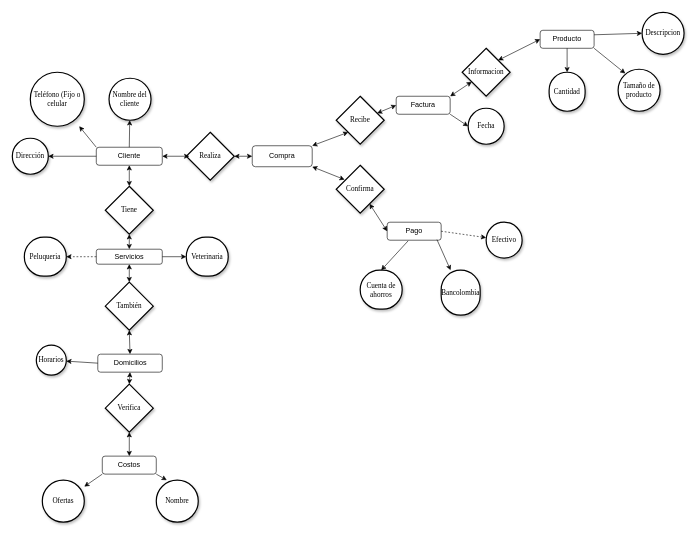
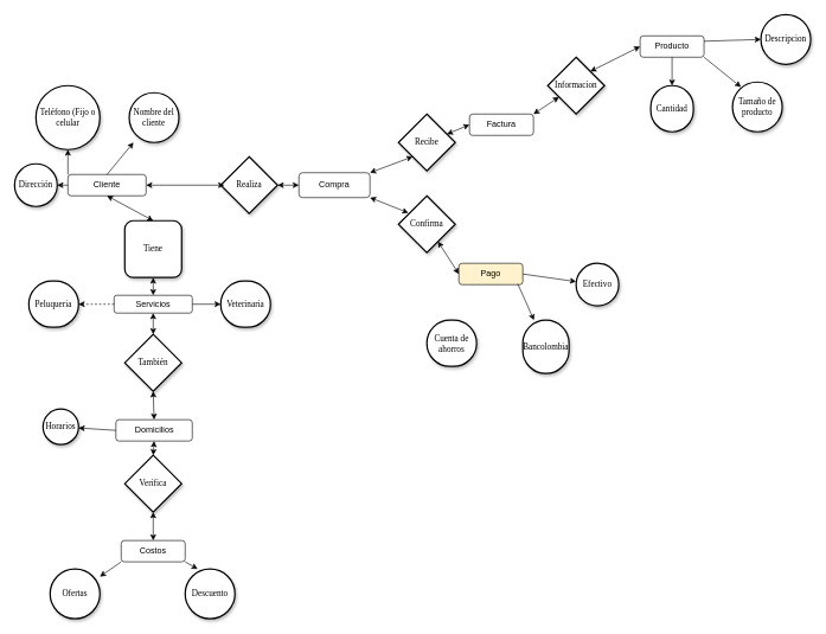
  <mxCell id="0" />
  <mxCell id="1" parent="0" />
  <mxCell id="2" value="&lt;span&gt;Nombre del cliente&lt;/span&gt;" style="whiteSpace=wrap;html=1;rounded=1;shadow=1;comic=0;labelBackgroundColor=none;strokeWidth=2;fontFamily=Verdana;fontSize=12;align=center;arcSize=50;" parent="1" vertex="1"><mxGeometry x="181.25" y="130" width="70" height="70" as="geometry" /></mxCell>
  <mxCell id="3" value="&lt;span&gt;Teléfono&amp;nbsp;(Fijo o celular&lt;/span&gt;" style="whiteSpace=wrap;html=1;rounded=1;shadow=1;comic=0;labelBackgroundColor=none;strokeWidth=2;fontFamily=Verdana;fontSize=12;align=center;arcSize=50;" parent="1" vertex="1"><mxGeometry x="50" y="120" width="90" height="90" as="geometry" /></mxCell>
  <mxCell id="4" value="&lt;span&gt;Tamaño de producto&lt;/span&gt;" style="whiteSpace=wrap;html=1;rounded=1;shadow=1;comic=0;labelBackgroundColor=none;strokeWidth=2;fontFamily=Verdana;fontSize=12;align=center;arcSize=50;" parent="1" vertex="1"><mxGeometry x="1030" y="115" width="70" height="70" as="geometry" /></mxCell>
  <mxCell id="5" value="&lt;span&gt;Descripcion&lt;/span&gt;" style="whiteSpace=wrap;html=1;rounded=1;shadow=1;comic=0;labelBackgroundColor=none;strokeWidth=2;fontFamily=Verdana;fontSize=12;align=center;arcSize=50;" parent="1" vertex="1"><mxGeometry x="1070" y="20" width="70" height="70" as="geometry" /></mxCell>
  <mxCell id="6" value="&lt;span&gt;Cuenta de ahorros&lt;/span&gt;" style="whiteSpace=wrap;html=1;rounded=1;shadow=1;comic=0;labelBackgroundColor=none;strokeWidth=2;fontFamily=Verdana;fontSize=12;align=center;arcSize=50;" parent="1" vertex="1"><mxGeometry x="600" y="450" width="70" height="65" as="geometry" /></mxCell>
  <mxCell id="7" value="&lt;span&gt;Bancolombia&lt;/span&gt;" style="whiteSpace=wrap;html=1;rounded=1;shadow=1;comic=0;labelBackgroundColor=none;strokeWidth=2;fontFamily=Verdana;fontSize=12;align=center;arcSize=50;" parent="1" vertex="1"><mxGeometry x="735" y="450" width="65" height="75" as="geometry" /></mxCell>
  <mxCell id="8" value="Efectivo" style="whiteSpace=wrap;html=1;rounded=1;shadow=1;comic=0;labelBackgroundColor=none;strokeWidth=2;fontFamily=Verdana;fontSize=12;align=center;arcSize=50;" parent="1" vertex="1"><mxGeometry x="810" y="370" width="60" height="60" as="geometry" /></mxCell>
- <mxCell id="9" value="Tiene" style="rhombus;whiteSpace=wrap;html=1;rounded=0;shadow=1;comic=0;labelBackgroundColor=none;strokeWidth=2;fontFamily=Verdana;fontSize=12;align=center;" parent="1" vertex="1"><mxGeometry x="175" y="310" width="80" height="80" as="geometry" /></mxCell>
- <mxCell id="10" value="&lt;span&gt;Fecha&lt;/span&gt;" style="whiteSpace=wrap;html=1;rounded=1;shadow=1;comic=0;labelBackgroundColor=none;strokeWidth=2;fontFamily=Verdana;fontSize=12;align=center;arcSize=50;" parent="1" vertex="1"><mxGeometry x="780" y="180" width="60" height="60" as="geometry" /></mxCell>
+ <mxCell id="9" value="Tiene" style="whiteSpace=wrap;html=1;shadow=1;comic=0;labelBackgroundColor=none;strokeWidth=2;fontFamily=Verdana;fontSize=12;align=center;rounded=1;" parent="1" vertex="1"><mxGeometry x="175" y="310" width="80" height="80" as="geometry" /></mxCell>
  <mxCell id="11" value="&lt;span&gt;Cantidad&lt;/span&gt;" style="whiteSpace=wrap;html=1;rounded=1;shadow=1;comic=0;labelBackgroundColor=none;strokeWidth=2;fontFamily=Verdana;fontSize=12;align=center;arcSize=50;" parent="1" vertex="1"><mxGeometry x="915" y="120" width="60" height="65" as="geometry" /></mxCell>
  <mxCell id="12" value="&lt;span&gt;Peluqueria&lt;/span&gt;" style="whiteSpace=wrap;html=1;rounded=1;shadow=1;comic=0;labelBackgroundColor=none;strokeWidth=2;fontFamily=Verdana;fontSize=12;align=center;arcSize=50;" parent="1" vertex="1"><mxGeometry x="40" y="395" width="70" height="65" as="geometry" /></mxCell>
- <mxCell id="13" value="&lt;span&gt;Nombre&lt;/span&gt;" style="whiteSpace=wrap;html=1;rounded=1;shadow=1;comic=0;labelBackgroundColor=none;strokeWidth=2;fontFamily=Verdana;fontSize=12;align=center;arcSize=50;" parent="1" vertex="1"><mxGeometry x="260" y="800" width="70" height="70" as="geometry" /></mxCell>
+ <mxCell id="13" value="&lt;span&gt;Descuento&lt;/span&gt;" style="whiteSpace=wrap;html=1;rounded=1;shadow=1;comic=0;labelBackgroundColor=none;strokeWidth=2;fontFamily=Verdana;fontSize=12;align=center;arcSize=50;" parent="1" vertex="1"><mxGeometry x="260" y="800" width="70" height="70" as="geometry" /></mxCell>
  <mxCell id="14" value="&lt;span&gt;Horarios&lt;/span&gt;" style="whiteSpace=wrap;html=1;rounded=1;shadow=1;comic=0;labelBackgroundColor=none;strokeWidth=2;fontFamily=Verdana;fontSize=12;align=center;arcSize=50;" parent="1" vertex="1"><mxGeometry x="60" y="575" width="50" height="50" as="geometry" /></mxCell>
  <mxCell id="15" value="&lt;span&gt;Veterinaria&lt;/span&gt;" style="whiteSpace=wrap;html=1;rounded=1;shadow=1;comic=0;labelBackgroundColor=none;strokeWidth=2;fontFamily=Verdana;fontSize=12;align=center;arcSize=50;" parent="1" vertex="1"><mxGeometry x="310" y="395" width="70" height="65" as="geometry" /></mxCell>
  <mxCell id="16" value="&lt;span&gt;Ofertas&lt;/span&gt;" style="whiteSpace=wrap;html=1;rounded=1;shadow=1;comic=0;labelBackgroundColor=none;strokeWidth=2;fontFamily=Verdana;fontSize=12;align=center;arcSize=50;" parent="1" vertex="1"><mxGeometry x="70" y="800" width="70" height="70" as="geometry" /></mxCell>
  <mxCell id="17" value="Dirección" style="whiteSpace=wrap;html=1;rounded=1;shadow=1;comic=0;labelBackgroundColor=none;strokeWidth=2;fontFamily=Verdana;fontSize=12;align=center;arcSize=50;" parent="1" vertex="1"><mxGeometry x="20" y="230" width="60" height="60" as="geometry" /></mxCell>
- <mxCell id="18" value="Cliente" style="rounded=1;whiteSpace=wrap;html=1;" vertex="1" parent="1"><mxGeometry x="160" y="245" width="110" height="30" as="geometry" /></mxCell>
+ <mxCell id="18" value="Cliente" style="rounded=1;whiteSpace=wrap;html=1;" vertex="1" parent="1"><mxGeometry x="95" y="245" width="110" height="30" as="geometry" /></mxCell>
  <mxCell id="19" value="Servicios" style="rounded=1;whiteSpace=wrap;html=1;" vertex="1" parent="1"><mxGeometry x="160" y="415" width="110" height="25" as="geometry" /></mxCell>
  <mxCell id="20" value="Domicilios" style="rounded=1;whiteSpace=wrap;html=1;" vertex="1" parent="1"><mxGeometry x="162.5" y="590" width="107.5" height="30" as="geometry" /></mxCell>
  <mxCell id="21" value="Costos" style="rounded=1;whiteSpace=wrap;html=1;" vertex="1" parent="1"><mxGeometry x="170" y="760" width="90" height="30" as="geometry" /></mxCell>
  <mxCell id="22" value="Compra" style="rounded=1;whiteSpace=wrap;html=1;" vertex="1" parent="1"><mxGeometry x="420" y="242.5" width="100" height="35" as="geometry" /></mxCell>
- <mxCell id="23" value="Pago" style="rounded=1;whiteSpace=wrap;html=1;" vertex="1" parent="1"><mxGeometry x="645" y="370" width="90" height="30" as="geometry" /></mxCell>
+ <mxCell id="23" value="Pago" style="rounded=1;whiteSpace=wrap;html=1;fillColor=#fff2cc;" vertex="1" parent="1"><mxGeometry x="645" y="370" width="90" height="30" as="geometry" /></mxCell>
  <mxCell id="24" value="Factura" style="rounded=1;whiteSpace=wrap;html=1;" vertex="1" parent="1"><mxGeometry x="660" y="160" width="90" height="30" as="geometry" /></mxCell>
  <mxCell id="25" value="Producto" style="rounded=1;whiteSpace=wrap;html=1;" vertex="1" parent="1"><mxGeometry x="900" y="50" width="90" height="30" as="geometry" /></mxCell>
  <mxCell id="26" value="" style="endArrow=classic;html=1;exitX=0;exitY=0.5;exitDx=0;exitDy=0;" edge="1" parent="1" source="18" target="17"><mxGeometry width="50" height="50" relative="1" as="geometry"><mxPoint x="440" y="510" as="sourcePoint" /><mxPoint x="490" y="460" as="targetPoint" /></mxGeometry></mxCell>
  <mxCell id="27" value="" style="endArrow=classic;html=1;exitX=0;exitY=0;exitDx=0;exitDy=0;" edge="1" parent="1" source="18" target="3"><mxGeometry width="50" height="50" relative="1" as="geometry"><mxPoint x="440" y="510" as="sourcePoint" /><mxPoint x="490" y="460" as="targetPoint" /></mxGeometry></mxCell>
  <mxCell id="28" value="" style="endArrow=classic;html=1;exitX=0.5;exitY=0;exitDx=0;exitDy=0;" edge="1" parent="1" source="18" target="2"><mxGeometry width="50" height="50" relative="1" as="geometry"><mxPoint x="440" y="510" as="sourcePoint" /><mxPoint x="490" y="460" as="targetPoint" /></mxGeometry></mxCell>
  <mxCell id="29" value="" style="endArrow=classic;html=1;exitX=0;exitY=0.5;exitDx=0;exitDy=0;dashed=1;" edge="1" parent="1" source="19" target="12"><mxGeometry width="50" height="50" relative="1" as="geometry"><mxPoint x="440" y="510" as="sourcePoint" /><mxPoint x="490" y="460" as="targetPoint" /></mxGeometry></mxCell>
  <mxCell id="30" value="" style="endArrow=classic;startArrow=classic;html=1;entryX=0.5;entryY=1;entryDx=0;entryDy=0;exitX=0.5;exitY=0;exitDx=0;exitDy=0;" edge="1" parent="1" source="19" target="9"><mxGeometry width="50" height="50" relative="1" as="geometry"><mxPoint x="440" y="510" as="sourcePoint" /><mxPoint x="490" y="460" as="targetPoint" /></mxGeometry></mxCell>
  <mxCell id="31" value="" style="endArrow=classic;html=1;exitX=1;exitY=0.5;exitDx=0;exitDy=0;entryX=0;entryY=0.5;entryDx=0;entryDy=0;" edge="1" parent="1" source="19" target="15"><mxGeometry width="50" height="50" relative="1" as="geometry"><mxPoint x="440" y="510" as="sourcePoint" /><mxPoint x="490" y="460" as="targetPoint" /></mxGeometry></mxCell>
  <mxCell id="32" value="También" style="rhombus;whiteSpace=wrap;html=1;rounded=0;shadow=1;comic=0;labelBackgroundColor=none;strokeWidth=2;fontFamily=Verdana;fontSize=12;align=center;" vertex="1" parent="1"><mxGeometry x="175" y="470" width="80" height="80" as="geometry" /></mxCell>
  <mxCell id="33" value="" style="endArrow=classic;startArrow=classic;html=1;entryX=0.5;entryY=0;entryDx=0;entryDy=0;exitX=0.5;exitY=1;exitDx=0;exitDy=0;" edge="1" parent="1" source="19" target="32"><mxGeometry width="50" height="50" relative="1" as="geometry"><mxPoint x="210" y="450" as="sourcePoint" /><mxPoint x="490" y="460" as="targetPoint" /></mxGeometry></mxCell>
  <mxCell id="34" value="" style="endArrow=classic;startArrow=classic;html=1;exitX=0.5;exitY=1;exitDx=0;exitDy=0;entryX=0.5;entryY=0;entryDx=0;entryDy=0;" edge="1" parent="1" source="18" target="9"><mxGeometry width="50" height="50" relative="1" as="geometry"><mxPoint x="440" y="510" as="sourcePoint" /><mxPoint x="490" y="460" as="targetPoint" /></mxGeometry></mxCell>
  <mxCell id="35" value="" style="endArrow=classic;startArrow=classic;html=1;exitX=0.5;exitY=1;exitDx=0;exitDy=0;entryX=0.5;entryY=0;entryDx=0;entryDy=0;" edge="1" parent="1" source="32" target="20"><mxGeometry width="50" height="50" relative="1" as="geometry"><mxPoint x="440" y="510" as="sourcePoint" /><mxPoint x="490" y="460" as="targetPoint" /></mxGeometry></mxCell>
  <mxCell id="36" value="" style="endArrow=classic;html=1;exitX=1;exitY=1;exitDx=0;exitDy=0;entryX=0.25;entryY=0;entryDx=0;entryDy=0;" edge="1" parent="1" source="21" target="13"><mxGeometry width="50" height="50" relative="1" as="geometry"><mxPoint x="440" y="510" as="sourcePoint" /><mxPoint x="490" y="460" as="targetPoint" /></mxGeometry></mxCell>
  <mxCell id="37" value="" style="endArrow=classic;html=1;exitX=0;exitY=1;exitDx=0;exitDy=0;" edge="1" parent="1" source="21" target="16"><mxGeometry width="50" height="50" relative="1" as="geometry"><mxPoint x="440" y="510" as="sourcePoint" /><mxPoint x="490" y="460" as="targetPoint" /></mxGeometry></mxCell>
  <mxCell id="38" value="Realiza" style="rhombus;whiteSpace=wrap;html=1;rounded=0;shadow=1;comic=0;labelBackgroundColor=none;strokeWidth=2;fontFamily=Verdana;fontSize=12;align=center;" vertex="1" parent="1"><mxGeometry x="310" y="220" width="80" height="80" as="geometry" /></mxCell>
  <mxCell id="39" value="" style="endArrow=classic;startArrow=classic;html=1;exitX=1;exitY=0.5;exitDx=0;exitDy=0;entryX=0.063;entryY=0.5;entryDx=0;entryDy=0;entryPerimeter=0;" edge="1" parent="1" source="18" target="38"><mxGeometry width="50" height="50" relative="1" as="geometry"><mxPoint x="440" y="510" as="sourcePoint" /><mxPoint x="490" y="460" as="targetPoint" /></mxGeometry></mxCell>
  <mxCell id="40" value="" style="endArrow=classic;startArrow=classic;html=1;exitX=1;exitY=0.5;exitDx=0;exitDy=0;entryX=0;entryY=0.5;entryDx=0;entryDy=0;" edge="1" parent="1" source="38" target="22"><mxGeometry width="50" height="50" relative="1" as="geometry"><mxPoint x="440" y="510" as="sourcePoint" /><mxPoint x="490" y="460" as="targetPoint" /></mxGeometry></mxCell>
  <mxCell id="41" value="Recibe" style="rhombus;whiteSpace=wrap;html=1;rounded=0;shadow=1;comic=0;labelBackgroundColor=none;strokeWidth=2;fontFamily=Verdana;fontSize=12;align=center;" vertex="1" parent="1"><mxGeometry x="560" y="160" width="80" height="80" as="geometry" /></mxCell>
  <mxCell id="42" value="Confirma" style="rhombus;whiteSpace=wrap;html=1;rounded=0;shadow=1;comic=0;labelBackgroundColor=none;strokeWidth=2;fontFamily=Verdana;fontSize=12;align=center;" vertex="1" parent="1"><mxGeometry x="560" y="275" width="80" height="80" as="geometry" /></mxCell>
  <mxCell id="43" value="" style="endArrow=classic;startArrow=classic;html=1;entryX=1;entryY=1;entryDx=0;entryDy=0;exitX=0.175;exitY=0.3;exitDx=0;exitDy=0;exitPerimeter=0;" edge="1" parent="1" source="42" target="22"><mxGeometry width="50" height="50" relative="1" as="geometry"><mxPoint x="440" y="510" as="sourcePoint" /><mxPoint x="490" y="460" as="targetPoint" /></mxGeometry></mxCell>
  <mxCell id="44" value="" style="endArrow=classic;startArrow=classic;html=1;exitX=1;exitY=0;exitDx=0;exitDy=0;entryX=0;entryY=1;entryDx=0;entryDy=0;" edge="1" parent="1" source="22" target="41"><mxGeometry width="50" height="50" relative="1" as="geometry"><mxPoint x="440" y="510" as="sourcePoint" /><mxPoint x="490" y="460" as="targetPoint" /></mxGeometry></mxCell>
  <mxCell id="45" value="" style="endArrow=classic;startArrow=classic;html=1;entryX=0;entryY=0.5;entryDx=0;entryDy=0;" edge="1" parent="1" source="42" target="23"><mxGeometry width="50" height="50" relative="1" as="geometry"><mxPoint x="630" y="360" as="sourcePoint" /><mxPoint x="490" y="460" as="targetPoint" /></mxGeometry></mxCell>
  <mxCell id="46" value="" style="endArrow=classic;startArrow=classic;html=1;entryX=0;entryY=0.5;entryDx=0;entryDy=0;" edge="1" parent="1" source="41" target="24"><mxGeometry width="50" height="50" relative="1" as="geometry"><mxPoint x="440" y="510" as="sourcePoint" /><mxPoint x="490" y="460" as="targetPoint" /></mxGeometry></mxCell>
- <mxCell id="47" value="" style="endArrow=classic;html=1;exitX=1;exitY=0.5;exitDx=0;exitDy=0;dashed=1;" edge="1" parent="1" source="23" target="8"><mxGeometry width="50" height="50" relative="1" as="geometry"><mxPoint x="440" y="500" as="sourcePoint" /><mxPoint x="490" y="450" as="targetPoint" /></mxGeometry></mxCell>
+ <mxCell id="47" value="" style="endArrow=classic;html=1;exitX=1;exitY=0.5;exitDx=0;exitDy=0;" edge="1" parent="1" source="23" target="8"><mxGeometry width="50" height="50" relative="1" as="geometry"><mxPoint x="440" y="500" as="sourcePoint" /><mxPoint x="490" y="450" as="targetPoint" /></mxGeometry></mxCell>
  <mxCell id="48" value="" style="endArrow=classic;html=1;exitX=0.922;exitY=0.967;exitDx=0;exitDy=0;exitPerimeter=0;" edge="1" parent="1" source="23" target="7"><mxGeometry width="50" height="50" relative="1" as="geometry"><mxPoint x="440" y="500" as="sourcePoint" /><mxPoint x="490" y="450" as="targetPoint" /></mxGeometry></mxCell>
- <mxCell id="49" value="" style="endArrow=classic;html=1;entryX=0.5;entryY=0;entryDx=0;entryDy=0;exitX=0.389;exitY=1.033;exitDx=0;exitDy=0;exitPerimeter=0;" edge="1" parent="1" source="23" target="6"><mxGeometry width="50" height="50" relative="1" as="geometry"><mxPoint x="440" y="500" as="sourcePoint" /><mxPoint x="490" y="450" as="targetPoint" /></mxGeometry></mxCell>
  <mxCell id="50" value="Informacion" style="rhombus;whiteSpace=wrap;html=1;rounded=0;shadow=1;comic=0;labelBackgroundColor=none;strokeWidth=2;fontFamily=Verdana;fontSize=12;align=center;" vertex="1" parent="1"><mxGeometry x="770" width="80" height="80" as="geometry" y="80" /></mxCell>
  <mxCell id="51" value="" style="endArrow=classic;startArrow=classic;html=1;exitX=1;exitY=0;exitDx=0;exitDy=0;" edge="1" parent="1" source="24" target="50"><mxGeometry width="50" height="50" relative="1" as="geometry"><mxPoint x="440" y="100" as="sourcePoint" /><mxPoint x="830" y="60" as="targetPoint" /></mxGeometry></mxCell>
- <mxCell id="52" value="" style="endArrow=classic;html=1;entryX=0;entryY=0.5;entryDx=0;entryDy=0;exitX=1;exitY=1;exitDx=0;exitDy=0;" edge="1" parent="1" source="24" target="10"><mxGeometry width="50" height="50" relative="1" as="geometry"><mxPoint x="440" y="100" as="sourcePoint" /><mxPoint x="490" y="50" as="targetPoint" /></mxGeometry></mxCell>
  <mxCell id="53" value="" style="endArrow=classic;html=1;entryX=0.5;entryY=0;entryDx=0;entryDy=0;exitX=0.5;exitY=1;exitDx=0;exitDy=0;" edge="1" parent="1" source="25" target="11"><mxGeometry width="50" height="50" relative="1" as="geometry"><mxPoint x="910" y="200" as="sourcePoint" /><mxPoint x="960" y="150" as="targetPoint" /></mxGeometry></mxCell>
  <mxCell id="54" value="" style="endArrow=classic;startArrow=classic;html=1;exitX=1;exitY=0;exitDx=0;exitDy=0;entryX=0;entryY=0.5;entryDx=0;entryDy=0;" edge="1" parent="1" source="50" target="25"><mxGeometry width="50" height="50" relative="1" as="geometry"><mxPoint x="825" y="50" as="sourcePoint" /><mxPoint x="875" y="0" as="targetPoint" /></mxGeometry></mxCell>
  <mxCell id="55" value="" style="endArrow=classic;html=1;entryX=0;entryY=0.5;entryDx=0;entryDy=0;exitX=1;exitY=0.25;exitDx=0;exitDy=0;" edge="1" parent="1" source="25" target="5"><mxGeometry width="50" height="50" relative="1" as="geometry"><mxPoint x="440" y="100" as="sourcePoint" /><mxPoint x="490" y="50" as="targetPoint" /></mxGeometry></mxCell>
  <mxCell id="56" value="" style="endArrow=classic;html=1;entryX=0.171;entryY=0.1;entryDx=0;entryDy=0;entryPerimeter=0;exitX=1;exitY=1;exitDx=0;exitDy=0;" edge="1" parent="1" source="25" target="4"><mxGeometry width="50" height="50" relative="1" as="geometry"><mxPoint x="440" y="100" as="sourcePoint" /><mxPoint x="490" y="50" as="targetPoint" /></mxGeometry></mxCell>
  <mxCell id="57" value="" style="endArrow=classic;html=1;exitX=0;exitY=0.5;exitDx=0;exitDy=0;" edge="1" parent="1" source="20" target="14"><mxGeometry width="50" height="50" relative="1" as="geometry"><mxPoint x="430" y="500" as="sourcePoint" /><mxPoint x="480" y="450" as="targetPoint" /></mxGeometry></mxCell>
  <mxCell id="58" value="Verifica" style="rhombus;whiteSpace=wrap;html=1;rounded=0;shadow=1;comic=0;labelBackgroundColor=none;strokeWidth=2;fontFamily=Verdana;fontSize=12;align=center;" vertex="1" parent="1"><mxGeometry x="175" y="640" width="80" height="80" as="geometry" /></mxCell>
  <mxCell id="59" value="" style="endArrow=classic;startArrow=classic;html=1;exitX=0.5;exitY=0;exitDx=0;exitDy=0;entryX=0.5;entryY=1;entryDx=0;entryDy=0;" edge="1" parent="1" source="58" target="20"><mxGeometry width="50" height="50" relative="1" as="geometry"><mxPoint x="430" y="500" as="sourcePoint" /><mxPoint x="480" y="450" as="targetPoint" /></mxGeometry></mxCell>
  <mxCell id="60" value="" style="endArrow=classic;startArrow=classic;html=1;exitX=0.5;exitY=1;exitDx=0;exitDy=0;" edge="1" parent="1" source="58" target="21"><mxGeometry width="50" height="50" relative="1" as="geometry"><mxPoint x="430" y="500" as="sourcePoint" /><mxPoint x="480" y="450" as="targetPoint" /></mxGeometry></mxCell>
